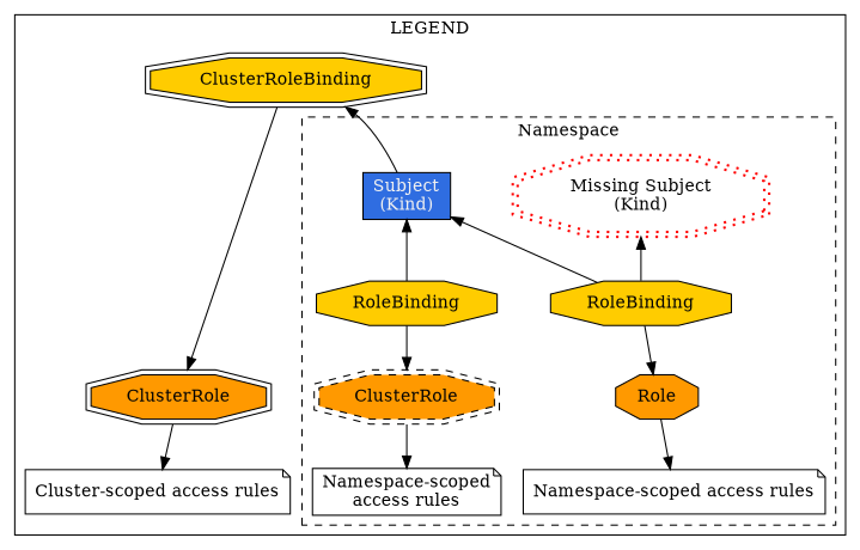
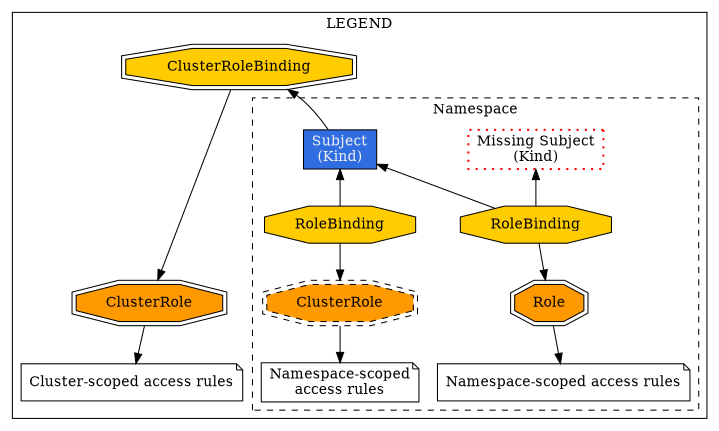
  digraph {
    newrank=true
    node [fontcolor="#030303" penwidth=1.0 shape=doubleoctagon style=filled]
    n1 [color=black fillcolor="#ff9900" label=ClusterRole style="filled,dashed"]
-   n2 [color=black fillcolor="#ff9900" label=Role shape=octagon]
+   n2 [color=black fillcolor="#ff9900" label=Role]
    n3 [color=black fillcolor="#ff9900" label=ClusterRole]
-   n4 [color=red fillcolor="#2f6de1" label="Missing Subject\n(Kind)" penwidth=2.0 style=dotted]
+   n4 [color=red fillcolor="#2f6de1" label="Missing Subject\n(Kind)" penwidth=2.0 shape=box style=dotted]
    n5 [fillcolor="#ffcc00" label=RoleBinding shape=octagon]
    n6 [color=black fillcolor="#2f6de1" fontcolor="#f0f0f0" label="Subject\n(Kind)" shape=box]
    n7 [fillcolor="#ffcc00" label=RoleBinding shape=octagon]
    n8 [label="Namespace-scoped\naccess rules" shape=note fontcolor="" style=""]
    n9 [label=<Namespace-scoped access rules> shape=note fontcolor="" style=""]
    n10 [label=<Cluster-scoped access rules> shape=note fontcolor="" style=""]
    n11 [fillcolor="#ffcc00" label=ClusterRoleBinding]
    subgraph sub_1 {
      rank=same
      n1
      n2
      n3
    }
    subgraph cluster_2 {
      label=LEGEND
      n3
      n10
      n11
      subgraph cluster_3 {
        label=Namespace
        style=dashed
        n1
        n2
        n4
        n5
        n6
        n7
        n8
        n9
      }
    }
    n1 -> n8
    n2 -> n9
    n3 -> n10
    n4 -> n5 [dir=back]
    n5 -> n2
    n6 -> n5 [dir=back]
    n6 -> n7 [dir=back]
    n7 -> n1
    n11 -> n3
    n11 -> n6 [dir=back]
  }
